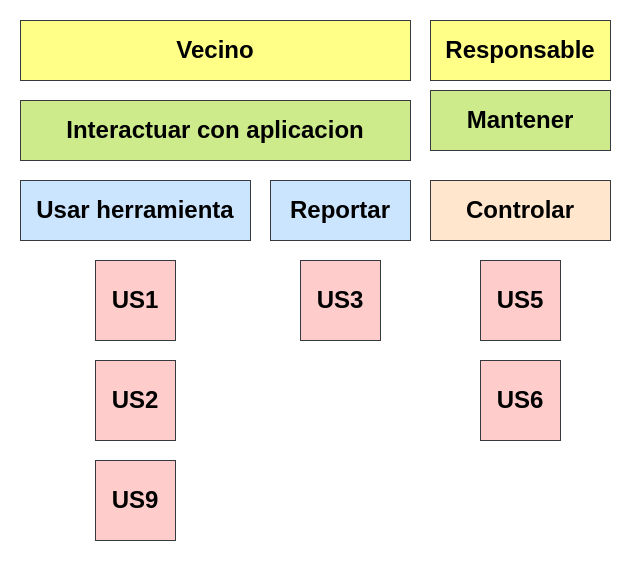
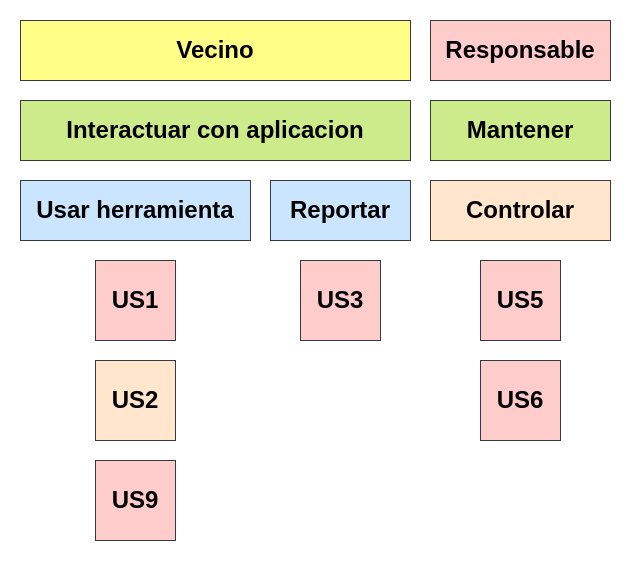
  <mxCell id="0" />
  <mxCell id="1" parent="0" />
  <mxCell id="2" value="&lt;h1&gt;Vecino&lt;/h1&gt;" style="rounded=0;whiteSpace=wrap;html=1;fillColor=#ffff88;strokeColor=#36393d;" vertex="1" parent="1"><mxGeometry x="20" y="20" width="390" height="60" as="geometry" /></mxCell>
- <mxCell id="3" value="&lt;h1&gt;Responsable&lt;/h1&gt;" style="rounded=0;whiteSpace=wrap;html=1;fillColor=#ffff88;strokeColor=#36393d;" vertex="1" parent="1"><mxGeometry x="430" y="20" width="180" height="60" as="geometry" /></mxCell>
+ <mxCell id="3" value="&lt;h1&gt;Responsable&lt;/h1&gt;" style="rounded=0;whiteSpace=wrap;html=1;fillColor=#ffcccc;strokeColor=#36393d;" vertex="1" parent="1"><mxGeometry x="430" y="20" width="180" height="60" as="geometry" /></mxCell>
  <mxCell id="4" value="&lt;h1&gt;Interactuar con aplicacion&lt;/h1&gt;" style="rounded=0;whiteSpace=wrap;html=1;fillColor=#cdeb8b;strokeColor=#36393d;" vertex="1" parent="1"><mxGeometry x="20" y="100" width="390" height="60" as="geometry" /></mxCell>
- <mxCell id="5" value="&lt;h1&gt;Mantener&lt;/h1&gt;" style="rounded=0;whiteSpace=wrap;html=1;fillColor=#cdeb8b;strokeColor=#36393d;" vertex="1" parent="1"><mxGeometry x="430" y="90" width="180" height="60" as="geometry" /></mxCell>
+ <mxCell id="5" value="&lt;h1&gt;Mantener&lt;/h1&gt;" style="rounded=0;whiteSpace=wrap;html=1;fillColor=#cdeb8b;strokeColor=#36393d;" vertex="1" parent="1"><mxGeometry x="430" y="100" width="180" height="60" as="geometry" /></mxCell>
  <mxCell id="6" value="&lt;h1&gt;Usar herramienta&lt;/h1&gt;" style="rounded=0;whiteSpace=wrap;html=1;fillColor=#cce5ff;strokeColor=#36393d;" vertex="1" parent="1"><mxGeometry x="20" y="180" width="230" height="60" as="geometry" /></mxCell>
  <mxCell id="7" value="&lt;h1&gt;Reportar&lt;/h1&gt;" style="rounded=0;whiteSpace=wrap;html=1;fillColor=#cce5ff;strokeColor=#36393d;" vertex="1" parent="1"><mxGeometry x="270" y="180" width="140" height="60" as="geometry" /></mxCell>
  <mxCell id="8" value="&lt;h1&gt;Controlar&lt;/h1&gt;" style="rounded=0;whiteSpace=wrap;html=1;fillColor=#ffe6cc;strokeColor=#36393d;" vertex="1" parent="1"><mxGeometry x="430" y="180" width="180" height="60" as="geometry" /></mxCell>
  <mxCell id="9" value="&lt;h1&gt;US1&lt;/h1&gt;" style="whiteSpace=wrap;html=1;aspect=fixed;fillColor=#ffcccc;strokeColor=#36393d;" vertex="1" parent="1"><mxGeometry x="95" y="260" width="80" height="80" as="geometry" /></mxCell>
- <mxCell id="10" value="&lt;h1&gt;US2&lt;/h1&gt;" style="whiteSpace=wrap;html=1;aspect=fixed;fillColor=#ffcccc;strokeColor=#36393d;" vertex="1" parent="1"><mxGeometry x="95" y="360" width="80" height="80" as="geometry" /></mxCell>
+ <mxCell id="10" value="&lt;h1&gt;US2&lt;/h1&gt;" style="whiteSpace=wrap;html=1;aspect=fixed;fillColor=#ffe6cc;strokeColor=#36393d;" vertex="1" parent="1"><mxGeometry x="95" y="360" width="80" height="80" as="geometry" /></mxCell>
  <mxCell id="11" value="&lt;h1&gt;US9&lt;/h1&gt;" style="whiteSpace=wrap;html=1;aspect=fixed;fillColor=#ffcccc;strokeColor=#36393d;" vertex="1" parent="1"><mxGeometry x="95" y="460" width="80" height="80" as="geometry" /></mxCell>
  <mxCell id="12" value="&lt;h1&gt;US3&lt;/h1&gt;" style="whiteSpace=wrap;html=1;aspect=fixed;fillColor=#ffcccc;strokeColor=#36393d;" vertex="1" parent="1"><mxGeometry x="300" y="260" width="80" height="80" as="geometry" /></mxCell>
  <mxCell id="13" value="&lt;h1&gt;US5&lt;/h1&gt;" style="whiteSpace=wrap;html=1;aspect=fixed;fillColor=#ffcccc;strokeColor=#36393d;" vertex="1" parent="1"><mxGeometry x="480" y="260" width="80" height="80" as="geometry" /></mxCell>
  <mxCell id="14" value="&lt;h1&gt;US6&lt;/h1&gt;" style="whiteSpace=wrap;html=1;aspect=fixed;fillColor=#ffcccc;strokeColor=#36393d;" vertex="1" parent="1"><mxGeometry x="480" y="360" width="80" height="80" as="geometry" /></mxCell>
